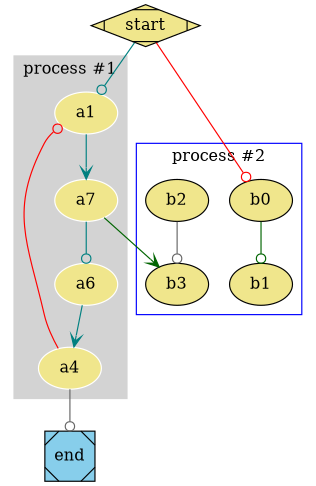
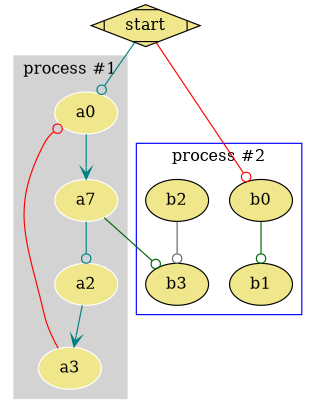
  digraph {
    node [fillcolor=khaki style=filled]
    edge [arrowhead=odot color=teal]
-   a0 [color=white label=a1]
+   a0 [color=white]
    n2 [color=white label=a7]
-   a2 [color=white label=a6]
-   a3 [color=white label=a4]
+   a2 [color=white]
+   a3 [color=white]
    b0
    b1
    b2
    b3
-   end [fillcolor=skyblue shape=Msquare]
    start [shape=Mdiamond]
    subgraph cluster_1 {
      color=lightgrey
      label="process #1"
      style=filled
      a0
      n2
      a2
      a3
    }
    subgraph cluster_2 {
      color=blue
      label="process #2"
      b0
      b1
      b2
      b3
    }
    a0 -> n2 [arrowhead=vee]
    n2 -> a2
-   n2 -> b3 [arrowhead=vee color=darkgreen]
+   n2 -> b3 [color=darkgreen]
    a2 -> a3 [arrowhead=vee]
    a3 -> a0 [color=red]
-   a3 -> end [color=gray40]
    b0 -> b1 [color=darkgreen]
    b2 -> b3 [color=gray40]
    start -> a0
    start -> b0 [color=red]
  }
